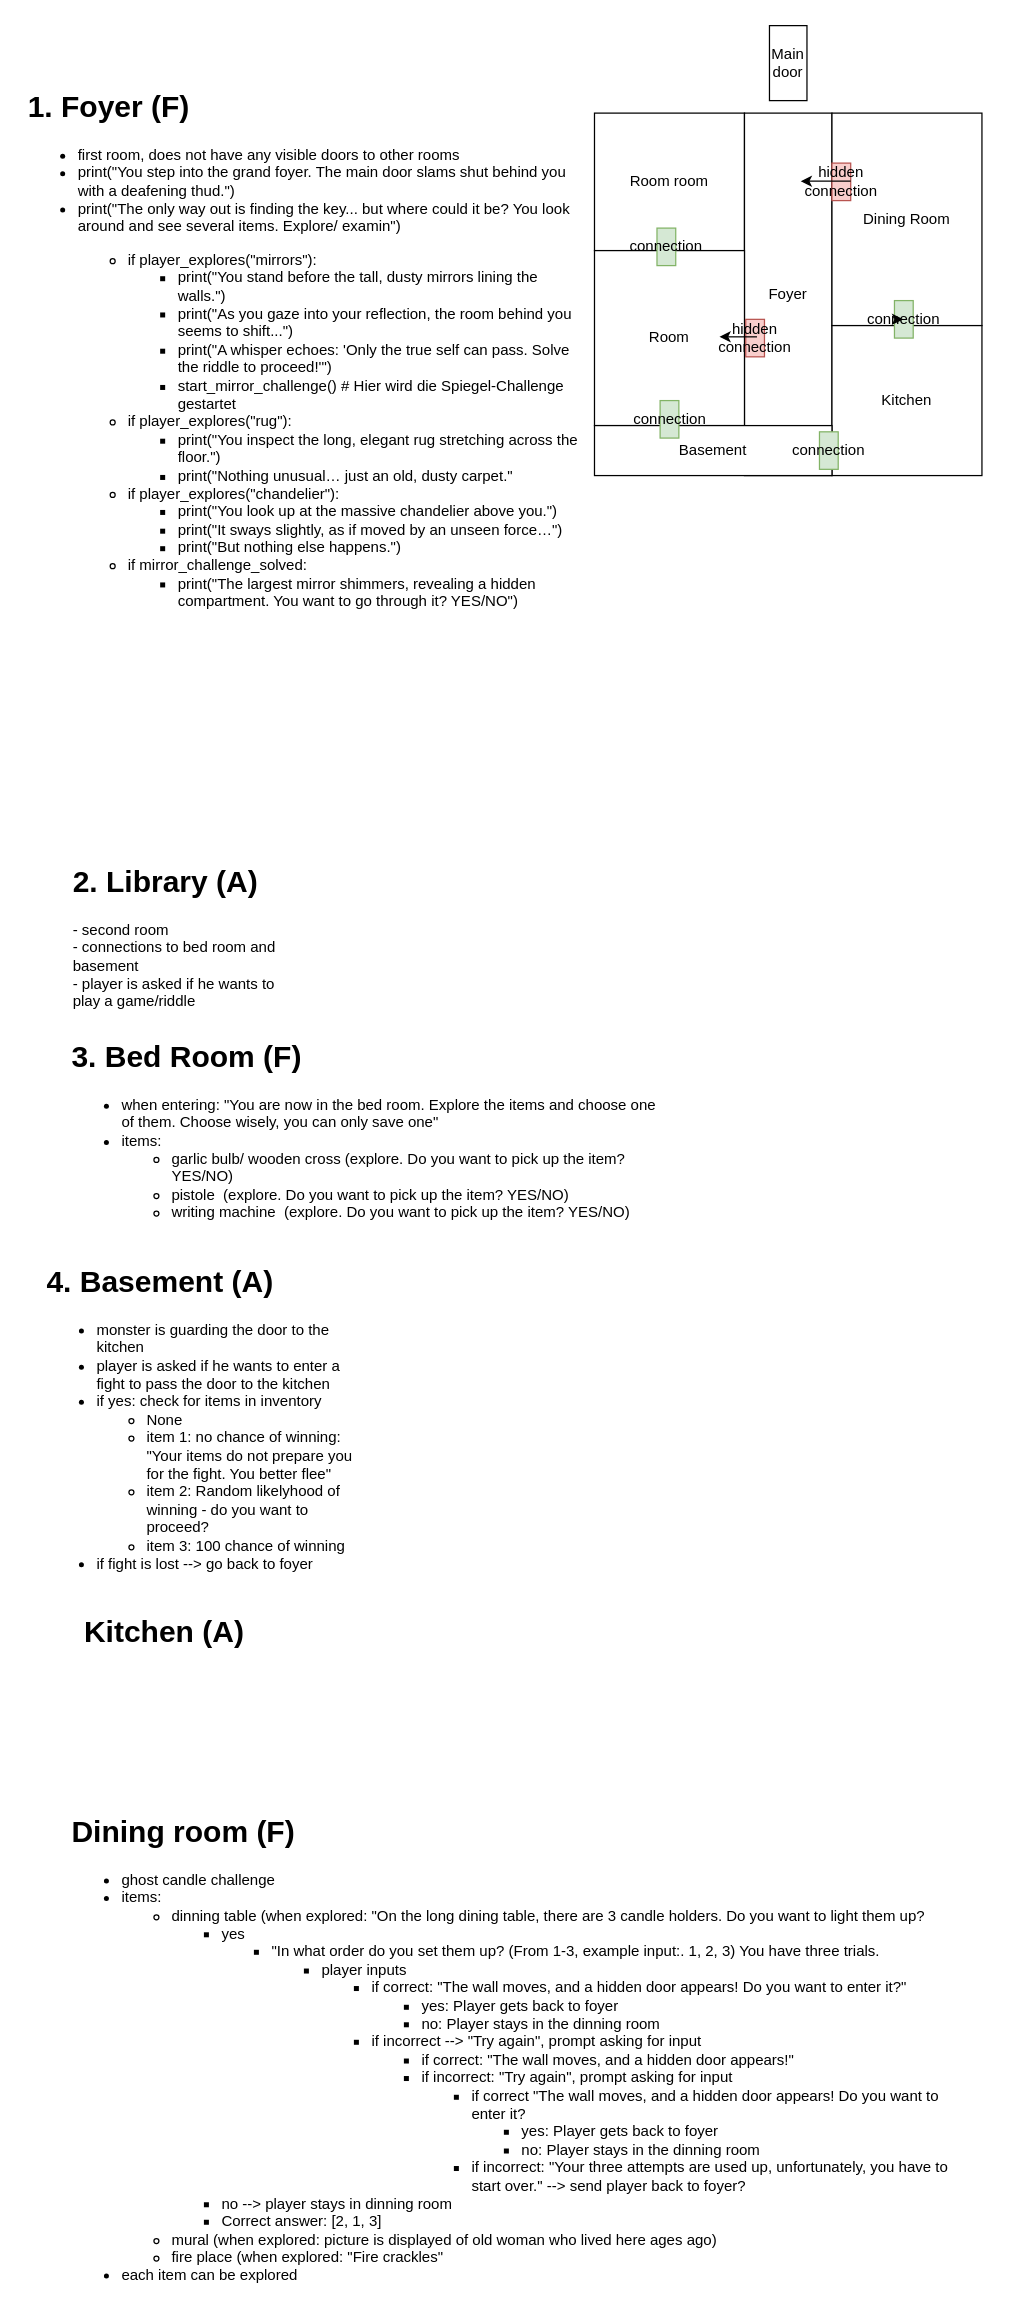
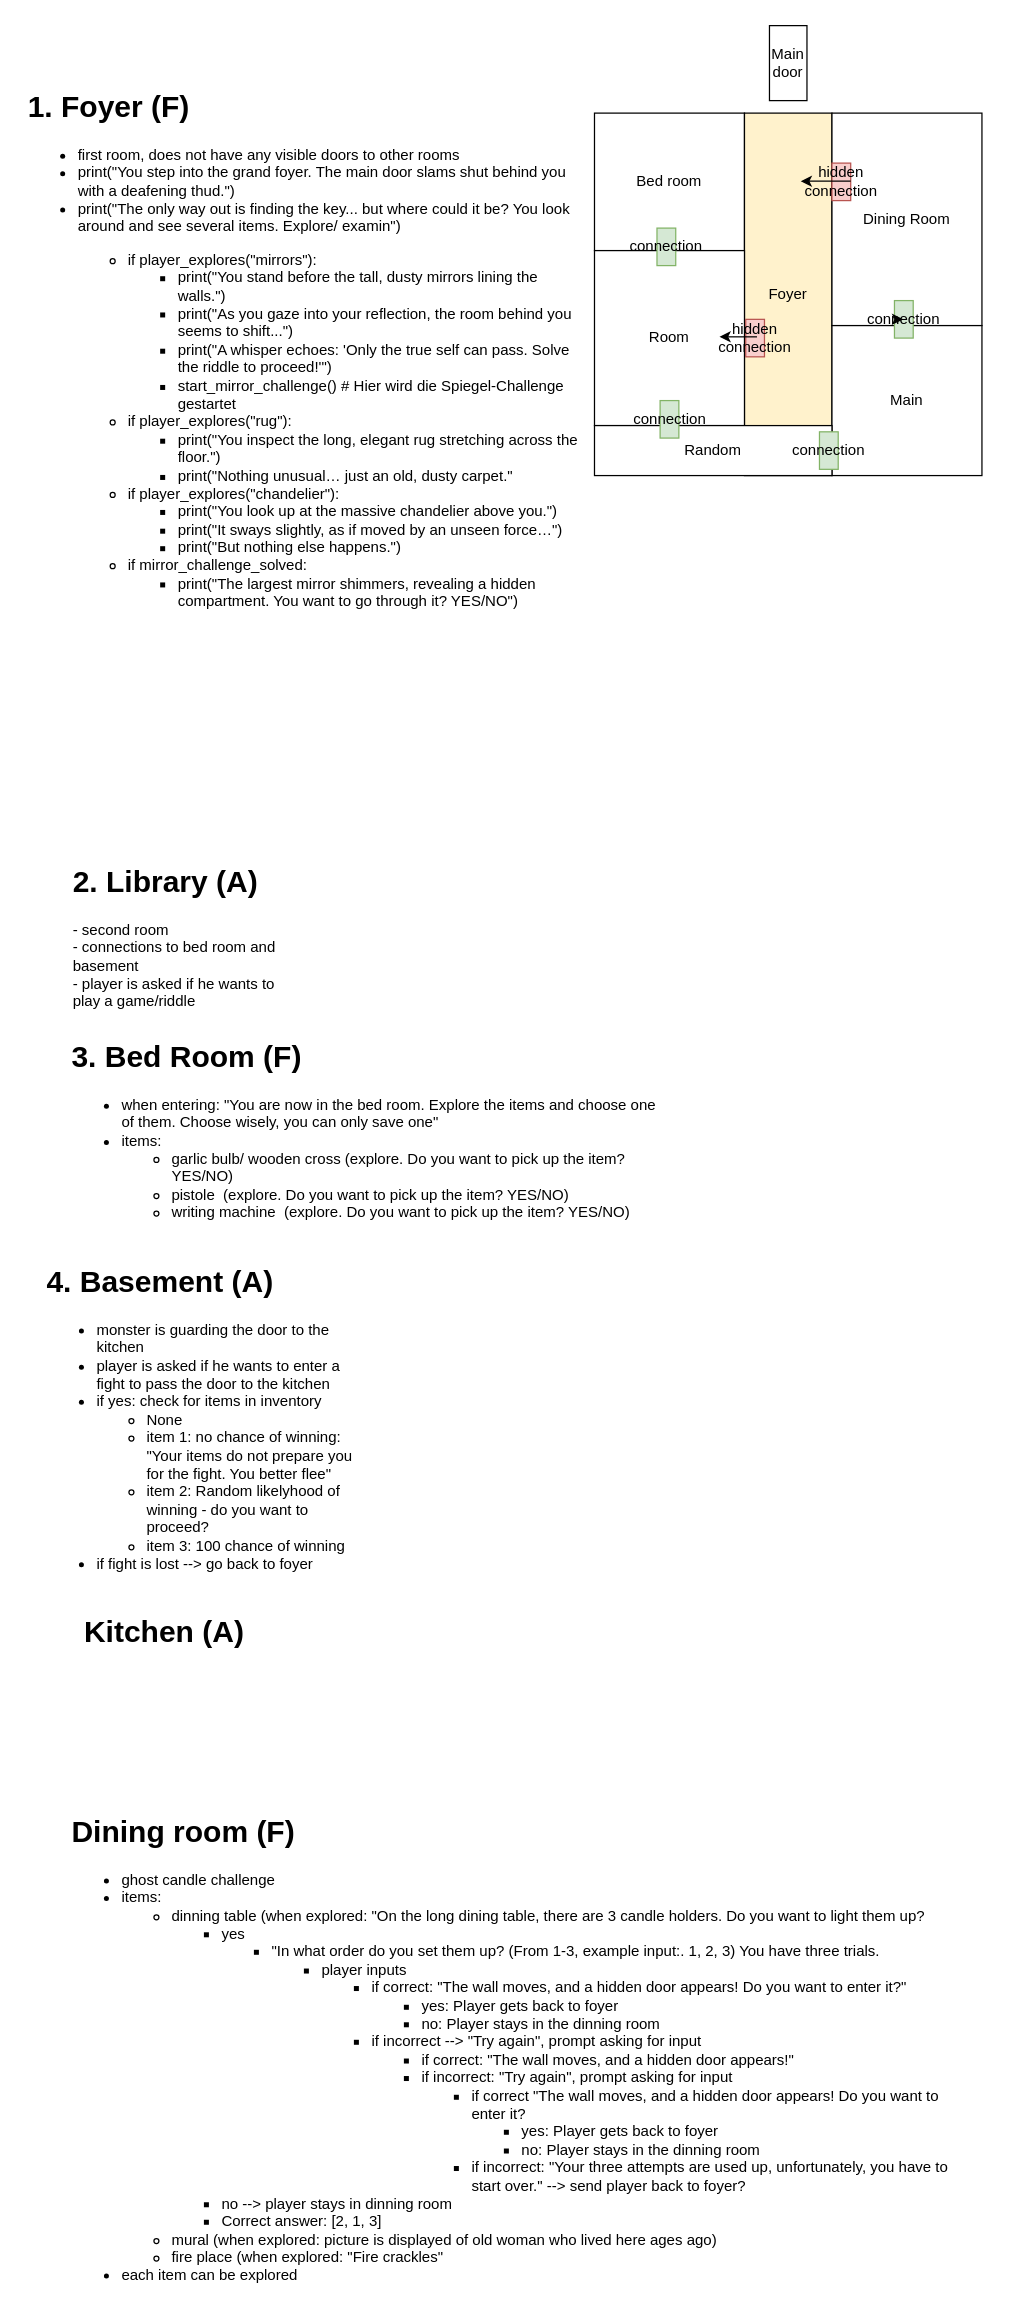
  <mxCell id="0" />
  <mxCell id="1" parent="0" />
- <mxCell id="2" value="Room room" style="rounded=0;whiteSpace=wrap;html=1;" vertex="1" parent="1"><mxGeometry x="475" y="90" width="120" height="110" as="geometry" /></mxCell>
- <mxCell id="3" value="Foyer" style="rounded=0;whiteSpace=wrap;html=1;" vertex="1" parent="1"><mxGeometry x="595" y="90" width="70" height="290" as="geometry" /></mxCell>
+ <mxCell id="2" value="Bed room" style="rounded=0;whiteSpace=wrap;html=1;" vertex="1" parent="1"><mxGeometry x="475" y="90" width="120" height="110" as="geometry" /></mxCell>
+ <mxCell id="3" value="Foyer" style="rounded=0;whiteSpace=wrap;html=1;fillColor=#fff2cc;" vertex="1" parent="1"><mxGeometry x="595" y="90" width="70" height="290" as="geometry" /></mxCell>
  <mxCell id="4" value="Dining Room" style="rounded=0;whiteSpace=wrap;html=1;" vertex="1" parent="1"><mxGeometry x="665" y="90" width="120" height="170" as="geometry" /></mxCell>
  <mxCell id="5" value="Room" style="rounded=0;whiteSpace=wrap;html=1;" vertex="1" parent="1"><mxGeometry x="475" y="200" width="120" height="140" as="geometry" /></mxCell>
  <mxCell id="6" value="Main door" style="rounded=0;whiteSpace=wrap;html=1;" vertex="1" parent="1"><mxGeometry x="615" y="20" width="30" height="60" as="geometry" /></mxCell>
  <mxCell id="7" value="&lt;h1 style=&quot;margin-top: 0px;&quot;&gt;3. Bed Room (F)&lt;/h1&gt;&lt;div&gt;&lt;ul&gt;&lt;li&gt;when entering: &quot;You are now in the bed room. Explore the items and choose one of them. Choose wisely, you can only save one&quot;&lt;/li&gt;&lt;li&gt;items:&lt;/li&gt;&lt;ul&gt;&lt;li&gt;garlic bulb/ wooden cross (explore. Do you want to pick up the item? YES/NO)&lt;/li&gt;&lt;li&gt;pistole&amp;nbsp;&amp;nbsp;(explore. Do you want to pick up the item? YES/NO)&lt;/li&gt;&lt;li&gt;writing machine&amp;nbsp;&amp;nbsp;(explore. Do you want to pick up the item? YES/NO)&lt;/li&gt;&lt;/ul&gt;&lt;/ul&gt;&lt;div&gt;&lt;br&gt;&lt;/div&gt;&lt;/div&gt;" style="text;html=1;whiteSpace=wrap;overflow=hidden;rounded=0;" vertex="1" parent="1"><mxGeometry x="55" y="825" width="470" height="180" as="geometry" /></mxCell>
  <mxCell id="8" value="&lt;h1 style=&quot;margin-top: 0px;&quot;&gt;2. Library (A)&lt;/h1&gt;&lt;div&gt;- second room&lt;/div&gt;&lt;div&gt;- connections to bed room and basement&lt;/div&gt;&lt;div&gt;- player is asked if he wants to play a game/riddle&lt;/div&gt;&lt;div&gt;- if the riddle is won, player gets key to basement&lt;/div&gt;&lt;div&gt;&lt;br&gt;&lt;/div&gt;" style="text;html=1;whiteSpace=wrap;overflow=hidden;rounded=0;" vertex="1" parent="1"><mxGeometry x="56" y="685" width="180" height="120" as="geometry" /></mxCell>
  <mxCell id="9" value="&lt;h1 style=&quot;margin-top: 0px;&quot;&gt;4. Basement (A)&lt;/h1&gt;&lt;div&gt;&lt;ul&gt;&lt;li&gt;monster is guarding the door to the kitchen&lt;/li&gt;&lt;li&gt;player is asked if he wants to enter a fight to pass the door to the kitchen&lt;/li&gt;&lt;li&gt;if yes: check for items in inventory&amp;nbsp;&lt;/li&gt;&lt;ul&gt;&lt;li&gt;None&lt;/li&gt;&lt;li&gt;item 1: no chance of winning: &quot;Your items do not prepare you for the fight. You better flee&quot;&amp;nbsp;&lt;/li&gt;&lt;li&gt;item 2: Random likelyhood of winning - do you want to proceed?&amp;nbsp;&lt;/li&gt;&lt;li&gt;item 3: 100 chance of winning&lt;/li&gt;&lt;/ul&gt;&lt;li&gt;if fight is lost --&amp;gt; go back to foyer&lt;/li&gt;&lt;/ul&gt;&lt;/div&gt;&lt;div&gt;&lt;span style=&quot;white-space: pre;&quot;&gt;&#09;&lt;/span&gt;&lt;br&gt;&lt;/div&gt;" style="text;html=1;whiteSpace=wrap;overflow=hidden;rounded=0;" vertex="1" parent="1"><mxGeometry x="35" y="1005" width="260" height="260" as="geometry" /></mxCell>
  <mxCell id="10" value="&lt;h1 style=&quot;margin-top: 0px;&quot;&gt;Dining room (F)&lt;/h1&gt;&lt;div&gt;&lt;ul&gt;&lt;li&gt;ghost candle challenge&amp;nbsp;&lt;/li&gt;&lt;li&gt;items:&lt;/li&gt;&lt;ul&gt;&lt;li&gt;dinning table (when explored: &quot;On the long dining table, there are 3 candle holders. Do you want to light them up?&lt;/li&gt;&lt;ul&gt;&lt;li&gt;yes&lt;/li&gt;&lt;ul&gt;&lt;li&gt;&quot;In what order do you set them up? (From 1-3, example input:. 1, 2, 3) You have three trials.&lt;/li&gt;&lt;ul&gt;&lt;li&gt;player inputs&amp;nbsp;&lt;/li&gt;&lt;ul&gt;&lt;li&gt;if correct: &quot;The wall moves, and a hidden door appears! Do you want to enter it?&quot;&lt;/li&gt;&lt;ul&gt;&lt;li&gt;&lt;span style=&quot;background-color: transparent; color: light-dark(rgb(0, 0, 0), rgb(255, 255, 255));&quot;&gt;yes: Player gets back to foyer&lt;/span&gt;&lt;/li&gt;&lt;li&gt;&lt;span style=&quot;background-color: transparent; color: light-dark(rgb(0, 0, 0), rgb(255, 255, 255));&quot;&gt;no: Player stays in the dinning room&lt;/span&gt;&lt;/li&gt;&lt;/ul&gt;&lt;li&gt;if incorrect --&amp;gt; &quot;Try again&quot;, prompt asking for input&lt;/li&gt;&lt;ul&gt;&lt;li&gt;if correct: &quot;The wall moves, and a hidden door appears!&quot;&lt;/li&gt;&lt;li&gt;if incorrect: &quot;Try again&quot;, prompt asking for input&lt;/li&gt;&lt;ul&gt;&lt;li&gt;if correct &quot;The wall moves, and a hidden door appears! Do you want to enter it?&amp;nbsp;&lt;/li&gt;&lt;ul&gt;&lt;li&gt;yes: Player gets back to foyer&lt;/li&gt;&lt;li&gt;no: Player stays in the dinning room&lt;/li&gt;&lt;/ul&gt;&lt;li&gt;if incorrect: &quot;Your three attempts are used up, unfortunately, you have to start over.&quot; --&amp;gt; send player back to foyer?&lt;/li&gt;&lt;/ul&gt;&lt;/ul&gt;&lt;/ul&gt;&lt;/ul&gt;&lt;/ul&gt;&lt;li&gt;no --&amp;gt; player stays in dinning room&lt;/li&gt;&lt;li&gt;Correct answer: [2, 1, 3]&amp;nbsp;&lt;/li&gt;&lt;/ul&gt;&lt;li&gt;mural (when explored: picture is displayed of old woman who lived here ages ago)&lt;/li&gt;&lt;li&gt;fire place (when explored: &quot;Fire crackles&quot;&lt;/li&gt;&lt;/ul&gt;&lt;li&gt;each item can be explored&lt;/li&gt;&lt;/ul&gt;&lt;/div&gt;&lt;div&gt;&lt;br&gt;&lt;/div&gt;" style="text;html=1;whiteSpace=wrap;overflow=hidden;rounded=0;" vertex="1" parent="1"><mxGeometry x="55" y="1445" width="720" height="390" as="geometry" /></mxCell>
  <mxCell id="11" value="&lt;h1 style=&quot;margin-top: 0px;&quot;&gt;Kitchen (A)&lt;/h1&gt;" style="text;html=1;whiteSpace=wrap;overflow=hidden;rounded=0;" vertex="1" parent="1"><mxGeometry x="65" y="1285" width="180" height="120" as="geometry" /></mxCell>
  <mxCell id="12" value="&lt;h1 style=&quot;margin-top: 0px;&quot;&gt;1. Foyer (F)&lt;/h1&gt;&lt;div&gt;&lt;ul&gt;&lt;li&gt;first room, does not have any visible doors to other rooms&lt;/li&gt;&lt;li&gt;&lt;span class=&quot;hljs-built_in&quot;&gt;print&lt;/span&gt;(&lt;span class=&quot;hljs-string&quot;&gt;&quot;You step into the grand foyer. The main door slams shut behind you with a deafening thud.&quot;&lt;/span&gt;)&lt;/li&gt;&lt;li&gt;&lt;span class=&quot;hljs-built_in&quot;&gt;print&lt;/span&gt;(&lt;span class=&quot;hljs-string&quot;&gt;&quot;The only way out is finding the key... but where could it be? You look around and see several items. Explore/ examin&quot;&lt;/span&gt;)&lt;/li&gt;&lt;/ul&gt;&lt;ul&gt;&lt;ul&gt;&lt;li&gt;&lt;span class=&quot;hljs-keyword&quot;&gt;if&lt;/span&gt; player_explores(&lt;span class=&quot;hljs-string&quot;&gt;&quot;mirrors&quot;&lt;/span&gt;):&lt;/li&gt;&lt;ul&gt;&lt;li&gt;&lt;span class=&quot;hljs-built_in&quot;&gt;print&lt;/span&gt;(&lt;span class=&quot;hljs-string&quot;&gt;&quot;You stand before the tall, dusty mirrors lining the walls.&quot;&lt;/span&gt;)&lt;/li&gt;&lt;li&gt;&lt;span class=&quot;hljs-built_in&quot;&gt;print&lt;/span&gt;(&lt;span class=&quot;hljs-string&quot;&gt;&quot;As you gaze into your reflection, the room behind you seems to shift...&quot;&lt;/span&gt;)&lt;/li&gt;&lt;li&gt;&lt;span class=&quot;hljs-built_in&quot;&gt;print&lt;/span&gt;(&lt;span class=&quot;hljs-string&quot;&gt;&quot;A whisper echoes: 'Only the true self can pass. Solve the riddle to proceed!'&quot;&lt;/span&gt;)&lt;/li&gt;&lt;li&gt;    start_mirror_challenge()  &lt;span class=&quot;hljs-comment&quot;&gt;# Hier wird die Spiegel-Challenge gestartet&lt;/span&gt;&lt;/li&gt;&lt;/ul&gt;&lt;li&gt;&lt;span class=&quot;hljs-keyword&quot;&gt;if&lt;/span&gt; player_explores(&lt;span class=&quot;hljs-string&quot;&gt;&quot;rug&quot;&lt;/span&gt;):&lt;/li&gt;&lt;ul&gt;&lt;li&gt;&lt;span class=&quot;hljs-built_in&quot;&gt;print&lt;/span&gt;(&lt;span class=&quot;hljs-string&quot;&gt;&quot;You inspect the long, elegant rug stretching across the floor.&quot;&lt;/span&gt;)&lt;/li&gt;&lt;li&gt;&lt;span class=&quot;hljs-built_in&quot;&gt;print&lt;/span&gt;(&lt;span class=&quot;hljs-string&quot;&gt;&quot;Nothing unusual… just an old, dusty carpet.&quot;&lt;/span&gt;&lt;/li&gt;&lt;/ul&gt;&lt;li&gt;&lt;span class=&quot;hljs-keyword&quot;&gt;if&lt;/span&gt; player_explores(&lt;span class=&quot;hljs-string&quot;&gt;&quot;chandelier&quot;&lt;/span&gt;):&lt;/li&gt;&lt;ul&gt;&lt;li&gt;&lt;span class=&quot;hljs-built_in&quot;&gt;print&lt;/span&gt;(&lt;span class=&quot;hljs-string&quot;&gt;&quot;You look up at the massive chandelier above you.&quot;&lt;/span&gt;)&lt;/li&gt;&lt;li&gt;&lt;span class=&quot;hljs-built_in&quot;&gt;print&lt;/span&gt;(&lt;span class=&quot;hljs-string&quot;&gt;&quot;It sways slightly, as if moved by an unseen force…&quot;&lt;/span&gt;)&lt;/li&gt;&lt;li&gt;&lt;span class=&quot;hljs-built_in&quot;&gt;print&lt;/span&gt;(&lt;span class=&quot;hljs-string&quot;&gt;&quot;But nothing else happens.&quot;&lt;/span&gt;)&lt;/li&gt;&lt;/ul&gt;&lt;li&gt;&lt;span class=&quot;hljs-keyword&quot;&gt;if&lt;/span&gt; mirror_challenge_solved:&lt;/li&gt;&lt;ul&gt;&lt;li&gt;&lt;span class=&quot;hljs-built_in&quot;&gt;print&lt;/span&gt;(&lt;span class=&quot;hljs-string&quot;&gt;&quot;The largest mirror shimmers, revealing a hidden compartment. You want to go through it? YES/NO&quot;&lt;/span&gt;)&lt;/li&gt;&lt;/ul&gt;&lt;/ul&gt;&lt;/ul&gt;&lt;/div&gt;" style="text;html=1;whiteSpace=wrap;overflow=hidden;rounded=0;" vertex="1" parent="1"><mxGeometry x="20" y="65" width="445" height="430" as="geometry" /></mxCell>
- <mxCell id="13" value="Kitchen" style="rounded=0;whiteSpace=wrap;html=1;" vertex="1" parent="1"><mxGeometry x="665" y="260" width="120" height="120" as="geometry" /></mxCell>
+ <mxCell id="13" value="Main" style="rounded=0;whiteSpace=wrap;html=1;" vertex="1" parent="1"><mxGeometry x="665" y="260" width="120" height="120" as="geometry" /></mxCell>
  <mxCell id="14" value="connection" style="rounded=0;whiteSpace=wrap;html=1;fillColor=#d5e8d4;strokeColor=#82b366;" vertex="1" parent="1"><mxGeometry x="525" y="182" width="15" height="30" as="geometry" /></mxCell>
  <mxCell id="15" value="connection" style="rounded=0;whiteSpace=wrap;html=1;fillColor=#d5e8d4;strokeColor=#82b366;" vertex="1" parent="1"><mxGeometry x="715" y="240" width="15" height="30" as="geometry" /></mxCell>
  <mxCell id="16" style="edgeStyle=orthogonalEdgeStyle;rounded=0;orthogonalLoop=1;jettySize=auto;html=1;exitX=0;exitY=0.5;exitDx=0;exitDy=0;entryX=0.467;entryY=0.533;entryDx=0;entryDy=0;entryPerimeter=0;" edge="1" parent="1" source="15" target="15"><mxGeometry relative="1" as="geometry" /></mxCell>
  <mxCell id="17" value="hidden connection" style="rounded=0;whiteSpace=wrap;html=1;fillColor=#f8cecc;strokeColor=#b85450;" vertex="1" parent="1"><mxGeometry x="596" y="255" width="15" height="30" as="geometry" /></mxCell>
- <mxCell id="18" value="Basement" style="rounded=0;whiteSpace=wrap;html=1;" vertex="1" parent="1"><mxGeometry x="475" y="340" width="190" height="40" as="geometry" /></mxCell>
+ <mxCell id="18" value="Random" style="rounded=0;whiteSpace=wrap;html=1;" vertex="1" parent="1"><mxGeometry x="475" y="340" width="190" height="40" as="geometry" /></mxCell>
  <mxCell id="19" value="connection" style="rounded=0;whiteSpace=wrap;html=1;fillColor=#d5e8d4;strokeColor=#82b366;" vertex="1" parent="1"><mxGeometry x="655" y="345" width="15" height="30" as="geometry" /></mxCell>
  <mxCell id="20" value="connection" style="rounded=0;whiteSpace=wrap;html=1;fillColor=#d5e8d4;strokeColor=#82b366;" vertex="1" parent="1"><mxGeometry x="527.5" y="320" width="15" height="30" as="geometry" /></mxCell>
  <mxCell id="21" value="" style="endArrow=classic;html=1;rounded=0;" edge="1" parent="1"><mxGeometry width="50" height="50" relative="1" as="geometry"><mxPoint x="605" y="269" as="sourcePoint" /><mxPoint x="575" y="269" as="targetPoint" /></mxGeometry></mxCell>
  <mxCell id="22" value="hidden connection" style="rounded=0;whiteSpace=wrap;html=1;fillColor=#f8cecc;strokeColor=#b85450;" vertex="1" parent="1"><mxGeometry x="665" y="130" width="15" height="30" as="geometry" /></mxCell>
  <mxCell id="23" value="" style="endArrow=classic;html=1;rounded=0;exitX=0;exitY=0.5;exitDx=0;exitDy=0;" edge="1" parent="1" source="22" target="3"><mxGeometry width="50" height="50" relative="1" as="geometry"><mxPoint x="615" y="279" as="sourcePoint" /><mxPoint x="585" y="279" as="targetPoint" /></mxGeometry></mxCell>
  <mxCell id="24" value="" style="endArrow=classic;html=1;rounded=0;" edge="1" parent="1"><mxGeometry width="50" height="50" relative="1" as="geometry"><mxPoint x="680" y="144.5" as="sourcePoint" /><mxPoint x="640" y="144.5" as="targetPoint" /></mxGeometry></mxCell>
